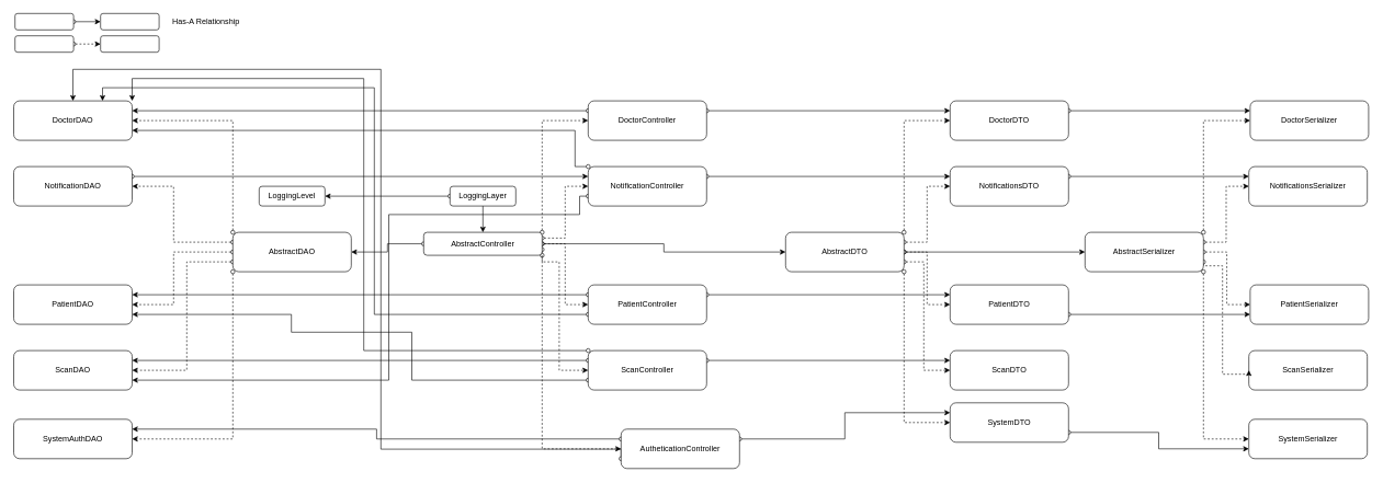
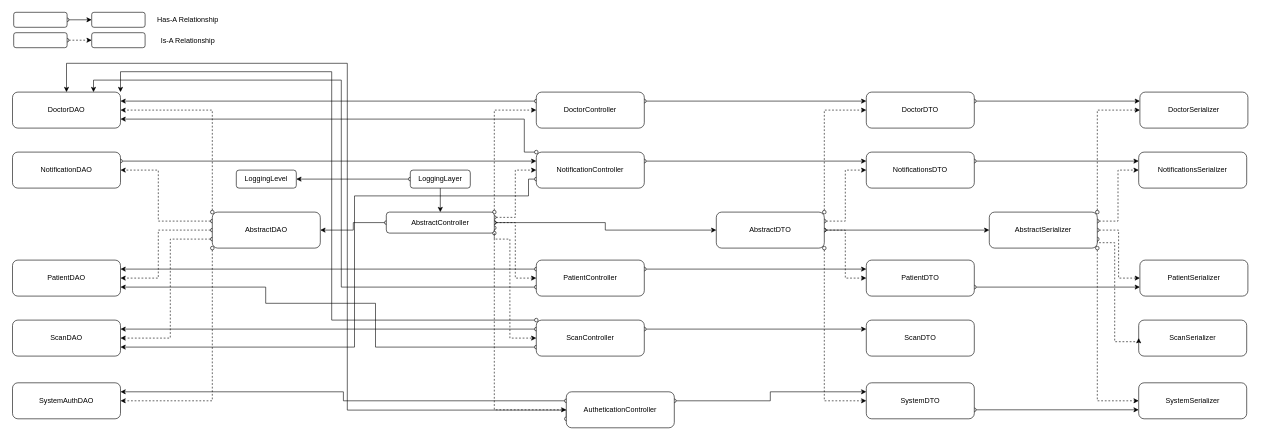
  <mxCell id="0" />
  <mxCell id="1" parent="0" />
  <mxCell id="2" style="edgeStyle=orthogonalEdgeStyle;rounded=0;orthogonalLoop=1;jettySize=auto;html=1;exitX=1;exitY=0.25;exitDx=0;exitDy=0;entryX=0;entryY=0.25;entryDx=0;entryDy=0;startArrow=oval;startFill=0;" edge="1" parent="1" source="4" target="43"><mxGeometry relative="1" as="geometry" /></mxCell>
  <mxCell id="3" style="edgeStyle=orthogonalEdgeStyle;rounded=0;orthogonalLoop=1;jettySize=auto;html=1;exitX=0;exitY=0.25;exitDx=0;exitDy=0;entryX=1;entryY=0.25;entryDx=0;entryDy=0;startArrow=oval;startFill=0;" edge="1" parent="1" source="4" target="36"><mxGeometry relative="1" as="geometry" /></mxCell>
  <mxCell id="4" value="DoctorController" style="rounded=1;whiteSpace=wrap;html=1;" vertex="1" parent="1"><mxGeometry x="893" y="153" width="180" height="60" as="geometry" /></mxCell>
  <mxCell id="5" style="edgeStyle=orthogonalEdgeStyle;rounded=0;orthogonalLoop=1;jettySize=auto;html=1;exitX=1;exitY=0.25;exitDx=0;exitDy=0;entryX=0;entryY=0.25;entryDx=0;entryDy=0;startArrow=oval;startFill=0;" edge="1" parent="1" source="8" target="45"><mxGeometry relative="1" as="geometry" /></mxCell>
  <mxCell id="6" style="edgeStyle=orthogonalEdgeStyle;rounded=0;orthogonalLoop=1;jettySize=auto;html=1;exitX=0;exitY=0;exitDx=0;exitDy=0;entryX=1;entryY=0.75;entryDx=0;entryDy=0;startArrow=oval;startFill=0;" edge="1" parent="1" source="8" target="36"><mxGeometry relative="1" as="geometry"><Array as="points"><mxPoint x="873" y="253" /><mxPoint x="873" y="198" /></Array></mxGeometry></mxCell>
  <mxCell id="7" style="edgeStyle=orthogonalEdgeStyle;rounded=0;orthogonalLoop=1;jettySize=auto;html=1;exitX=0;exitY=0.75;exitDx=0;exitDy=0;entryX=1;entryY=0.75;entryDx=0;entryDy=0;startArrow=oval;startFill=0;targetPerimeterSpacing=8;" edge="1" parent="1" source="8" target="40"><mxGeometry relative="1" as="geometry"><Array as="points"><mxPoint x="880" y="298" /><mxPoint x="880" y="326" /><mxPoint x="590" y="326" /><mxPoint x="590" y="578" /></Array></mxGeometry></mxCell>
  <mxCell id="8" value="&lt;span&gt;NotificationController&lt;/span&gt;" style="rounded=1;whiteSpace=wrap;html=1;" vertex="1" parent="1"><mxGeometry x="893" y="253" width="180" height="60" as="geometry" /></mxCell>
  <mxCell id="9" style="edgeStyle=orthogonalEdgeStyle;rounded=0;orthogonalLoop=1;jettySize=auto;html=1;exitX=1;exitY=0.25;exitDx=0;exitDy=0;entryX=0;entryY=0.25;entryDx=0;entryDy=0;startArrow=oval;startFill=0;" edge="1" parent="1" source="12" target="47"><mxGeometry relative="1" as="geometry" /></mxCell>
  <mxCell id="10" style="edgeStyle=orthogonalEdgeStyle;rounded=0;orthogonalLoop=1;jettySize=auto;html=1;exitX=0;exitY=0.25;exitDx=0;exitDy=0;entryX=1;entryY=0.25;entryDx=0;entryDy=0;targetPerimeterSpacing=8;startArrow=oval;startFill=0;" edge="1" parent="1" source="12" target="39"><mxGeometry relative="1" as="geometry" /></mxCell>
  <mxCell id="11" style="edgeStyle=orthogonalEdgeStyle;rounded=0;orthogonalLoop=1;jettySize=auto;html=1;exitX=0;exitY=0.75;exitDx=0;exitDy=0;entryX=0.75;entryY=0;entryDx=0;entryDy=0;startArrow=oval;startFill=0;targetPerimeterSpacing=8;" edge="1" parent="1" source="12" target="36"><mxGeometry relative="1" as="geometry"><Array as="points"><mxPoint x="568" y="478" /><mxPoint x="568" y="133" /><mxPoint x="155" y="133" /></Array></mxGeometry></mxCell>
  <mxCell id="12" value="&lt;span&gt;PatientController&lt;/span&gt;" style="rounded=1;whiteSpace=wrap;html=1;" vertex="1" parent="1"><mxGeometry x="893" y="433" width="180" height="60" as="geometry" /></mxCell>
  <mxCell id="13" style="edgeStyle=orthogonalEdgeStyle;rounded=0;orthogonalLoop=1;jettySize=auto;html=1;exitX=1;exitY=0.25;exitDx=0;exitDy=0;entryX=0;entryY=0.25;entryDx=0;entryDy=0;startArrow=oval;startFill=0;" edge="1" parent="1" source="17" target="48"><mxGeometry relative="1" as="geometry" /></mxCell>
  <mxCell id="14" style="edgeStyle=orthogonalEdgeStyle;rounded=0;orthogonalLoop=1;jettySize=auto;html=1;exitX=0;exitY=0.25;exitDx=0;exitDy=0;entryX=1;entryY=0.25;entryDx=0;entryDy=0;startArrow=oval;startFill=0;" edge="1" parent="1" source="17" target="40"><mxGeometry relative="1" as="geometry" /></mxCell>
  <mxCell id="15" style="edgeStyle=orthogonalEdgeStyle;rounded=0;orthogonalLoop=1;jettySize=auto;html=1;exitX=0;exitY=0.75;exitDx=0;exitDy=0;entryX=1;entryY=0.75;entryDx=0;entryDy=0;startArrow=oval;startFill=0;targetPerimeterSpacing=8;" edge="1" parent="1" source="17" target="39"><mxGeometry relative="1" as="geometry"><Array as="points"><mxPoint x="625" y="578" /><mxPoint x="625" y="505" /><mxPoint x="442" y="505" /><mxPoint x="442" y="478" /></Array></mxGeometry></mxCell>
  <mxCell id="16" style="edgeStyle=orthogonalEdgeStyle;rounded=0;orthogonalLoop=1;jettySize=auto;html=1;exitX=0;exitY=0;exitDx=0;exitDy=0;entryX=1;entryY=0;entryDx=0;entryDy=0;startArrow=oval;startFill=0;targetPerimeterSpacing=8;" edge="1" parent="1" source="17" target="36"><mxGeometry relative="1" as="geometry"><Array as="points"><mxPoint x="552" y="533" /><mxPoint x="552" y="119" /><mxPoint x="200" y="119" /></Array></mxGeometry></mxCell>
  <mxCell id="17" value="&lt;span&gt;ScanController&lt;/span&gt;" style="rounded=1;whiteSpace=wrap;html=1;" vertex="1" parent="1"><mxGeometry x="893" y="533" width="180" height="60" as="geometry" /></mxCell>
  <mxCell id="18" style="edgeStyle=orthogonalEdgeStyle;rounded=0;orthogonalLoop=1;jettySize=auto;html=1;exitX=1;exitY=0.25;exitDx=0;exitDy=0;entryX=0;entryY=0.25;entryDx=0;entryDy=0;startArrow=oval;startFill=0;" edge="1" parent="1" source="21" target="57"><mxGeometry relative="1" as="geometry"><Array as="points" /></mxGeometry></mxCell>
  <mxCell id="19" style="edgeStyle=orthogonalEdgeStyle;rounded=0;orthogonalLoop=1;jettySize=auto;html=1;exitX=0;exitY=0.25;exitDx=0;exitDy=0;entryX=1;entryY=0.25;entryDx=0;entryDy=0;startArrow=oval;startFill=0;" edge="1" parent="1" source="21" target="41"><mxGeometry relative="1" as="geometry" /></mxCell>
  <mxCell id="20" style="edgeStyle=orthogonalEdgeStyle;rounded=0;orthogonalLoop=1;jettySize=auto;html=1;exitX=0;exitY=0.75;exitDx=0;exitDy=0;entryX=0.5;entryY=0;entryDx=0;entryDy=0;startArrow=oval;startFill=0;targetPerimeterSpacing=8;" edge="1" parent="1" source="21" target="36"><mxGeometry relative="1" as="geometry"><Array as="points"><mxPoint x="578" y="683" /><mxPoint x="578" y="105" /><mxPoint x="110" y="105" /></Array></mxGeometry></mxCell>
  <mxCell id="21" value="&lt;span&gt;AutheticationController&lt;/span&gt;" style="rounded=1;whiteSpace=wrap;html=1;" vertex="1" parent="1"><mxGeometry x="943" y="652.5" width="180" height="60" as="geometry" /></mxCell>
  <mxCell id="22" style="edgeStyle=orthogonalEdgeStyle;rounded=0;orthogonalLoop=1;jettySize=auto;html=1;exitX=0;exitY=0.5;exitDx=0;exitDy=0;entryX=1;entryY=0.5;entryDx=0;entryDy=0;startArrow=oval;startFill=0;" edge="1" parent="1" source="29" target="35"><mxGeometry relative="1" as="geometry" /></mxCell>
  <mxCell id="23" style="edgeStyle=orthogonalEdgeStyle;rounded=0;orthogonalLoop=1;jettySize=auto;html=1;exitX=1;exitY=0;exitDx=0;exitDy=0;dashed=1;entryX=0;entryY=0.5;entryDx=0;entryDy=0;startArrow=oval;startFill=0;" edge="1" parent="1" source="29" target="4"><mxGeometry relative="1" as="geometry"><mxPoint x="833" y="183" as="targetPoint" /></mxGeometry></mxCell>
  <mxCell id="24" style="edgeStyle=orthogonalEdgeStyle;rounded=0;orthogonalLoop=1;jettySize=auto;html=1;exitX=1;exitY=0.25;exitDx=0;exitDy=0;entryX=0;entryY=0.5;entryDx=0;entryDy=0;dashed=1;startArrow=oval;startFill=0;" edge="1" parent="1" source="29" target="8"><mxGeometry relative="1" as="geometry" /></mxCell>
  <mxCell id="25" style="edgeStyle=orthogonalEdgeStyle;rounded=0;orthogonalLoop=1;jettySize=auto;html=1;exitX=1;exitY=0.5;exitDx=0;exitDy=0;entryX=0;entryY=0.5;entryDx=0;entryDy=0;dashed=1;startArrow=oval;startFill=0;" edge="1" parent="1" source="29" target="12"><mxGeometry relative="1" as="geometry" /></mxCell>
  <mxCell id="26" style="edgeStyle=orthogonalEdgeStyle;rounded=0;orthogonalLoop=1;jettySize=auto;html=1;exitX=1;exitY=0.75;exitDx=0;exitDy=0;entryX=0;entryY=0.5;entryDx=0;entryDy=0;dashed=1;startArrow=oval;startFill=0;" edge="1" parent="1" source="29" target="17"><mxGeometry relative="1" as="geometry"><Array as="points"><mxPoint x="849" y="398" /><mxPoint x="849" y="563" /></Array></mxGeometry></mxCell>
  <mxCell id="27" style="edgeStyle=orthogonalEdgeStyle;rounded=0;orthogonalLoop=1;jettySize=auto;html=1;exitX=1;exitY=1;exitDx=0;exitDy=0;entryX=0;entryY=0.5;entryDx=0;entryDy=0;dashed=1;startArrow=oval;startFill=0;" edge="1" parent="1" source="29" target="21"><mxGeometry relative="1" as="geometry" /></mxCell>
  <mxCell id="28" style="edgeStyle=orthogonalEdgeStyle;rounded=0;orthogonalLoop=1;jettySize=auto;html=1;exitX=1;exitY=0.5;exitDx=0;exitDy=0;entryX=0;entryY=0.5;entryDx=0;entryDy=0;startArrow=oval;startFill=0;targetPerimeterSpacing=8;" edge="1" parent="1" source="29" target="55"><mxGeometry relative="1" as="geometry" /></mxCell>
  <mxCell id="29" value="AbstractController" style="rounded=1;whiteSpace=wrap;html=1;" vertex="1" parent="1"><mxGeometry x="643" y="353" width="180" height="35" as="geometry" /></mxCell>
  <mxCell id="30" style="edgeStyle=orthogonalEdgeStyle;rounded=0;orthogonalLoop=1;jettySize=auto;html=1;exitX=0;exitY=0;exitDx=0;exitDy=0;entryX=1;entryY=0.5;entryDx=0;entryDy=0;dashed=1;startArrow=oval;startFill=0;" edge="1" parent="1" source="35" target="36"><mxGeometry relative="1" as="geometry"><mxPoint x="333" y="368" as="targetPoint" /></mxGeometry></mxCell>
  <mxCell id="31" style="edgeStyle=orthogonalEdgeStyle;rounded=0;orthogonalLoop=1;jettySize=auto;html=1;entryX=1;entryY=0.5;entryDx=0;entryDy=0;dashed=1;exitX=0;exitY=0.25;exitDx=0;exitDy=0;startArrow=oval;startFill=0;" edge="1" parent="1" source="35" target="38"><mxGeometry relative="1" as="geometry"><mxPoint x="323" y="383" as="sourcePoint" /><Array as="points"><mxPoint x="263" y="368" /><mxPoint x="263" y="283" /></Array></mxGeometry></mxCell>
  <mxCell id="32" style="edgeStyle=orthogonalEdgeStyle;rounded=0;orthogonalLoop=1;jettySize=auto;html=1;exitX=0;exitY=0.5;exitDx=0;exitDy=0;dashed=1;entryX=1;entryY=0.5;entryDx=0;entryDy=0;startArrow=oval;startFill=0;" edge="1" parent="1" source="35" target="39"><mxGeometry relative="1" as="geometry"><mxPoint x="283" y="423" as="targetPoint" /><Array as="points"><mxPoint x="263" y="383" /><mxPoint x="263" y="463" /></Array></mxGeometry></mxCell>
  <mxCell id="33" style="edgeStyle=orthogonalEdgeStyle;rounded=0;orthogonalLoop=1;jettySize=auto;html=1;exitX=0;exitY=0.75;exitDx=0;exitDy=0;entryX=1;entryY=0.5;entryDx=0;entryDy=0;dashed=1;startArrow=oval;startFill=0;" edge="1" parent="1" source="35" target="40"><mxGeometry relative="1" as="geometry"><Array as="points"><mxPoint x="283" y="398" /><mxPoint x="283" y="563" /></Array></mxGeometry></mxCell>
  <mxCell id="34" style="edgeStyle=orthogonalEdgeStyle;rounded=0;orthogonalLoop=1;jettySize=auto;html=1;exitX=0;exitY=1;exitDx=0;exitDy=0;entryX=1;entryY=0.5;entryDx=0;entryDy=0;dashed=1;startArrow=oval;startFill=0;" edge="1" parent="1" source="35" target="41"><mxGeometry relative="1" as="geometry" /></mxCell>
  <mxCell id="35" value="AbstractDAO" style="rounded=1;whiteSpace=wrap;html=1;" vertex="1" parent="1"><mxGeometry x="353" y="353" width="180" height="60" as="geometry" /></mxCell>
  <mxCell id="36" value="DoctorDAO" style="rounded=1;whiteSpace=wrap;html=1;" vertex="1" parent="1"><mxGeometry x="20" y="153" width="180" height="60" as="geometry" /></mxCell>
  <mxCell id="37" style="edgeStyle=orthogonalEdgeStyle;rounded=0;orthogonalLoop=1;jettySize=auto;html=1;exitX=1;exitY=0.25;exitDx=0;exitDy=0;entryX=0;entryY=0.25;entryDx=0;entryDy=0;startArrow=oval;startFill=0;" edge="1" parent="1" source="38" target="8"><mxGeometry relative="1" as="geometry" /></mxCell>
  <mxCell id="38" value="NotificationDAO" style="rounded=1;whiteSpace=wrap;html=1;" vertex="1" parent="1"><mxGeometry x="20" y="253" width="180" height="60" as="geometry" /></mxCell>
  <mxCell id="39" value="&lt;span&gt;PatientDAO&lt;/span&gt;" style="rounded=1;whiteSpace=wrap;html=1;" vertex="1" parent="1"><mxGeometry x="20" y="433" width="180" height="60" as="geometry" /></mxCell>
  <mxCell id="40" value="&lt;span&gt;ScanDAO&lt;/span&gt;" style="rounded=1;whiteSpace=wrap;html=1;" vertex="1" parent="1"><mxGeometry x="20" y="533" width="180" height="60" as="geometry" /></mxCell>
  <mxCell id="41" value="SystemAuthDAO" style="rounded=1;whiteSpace=wrap;html=1;" vertex="1" parent="1"><mxGeometry x="20" y="637.5" width="180" height="60" as="geometry" /></mxCell>
  <mxCell id="42" style="edgeStyle=orthogonalEdgeStyle;rounded=0;orthogonalLoop=1;jettySize=auto;html=1;exitX=1;exitY=0.25;exitDx=0;exitDy=0;entryX=0;entryY=0.25;entryDx=0;entryDy=0;startArrow=oval;startFill=0;targetPerimeterSpacing=8;" edge="1" parent="1" source="43" target="61"><mxGeometry relative="1" as="geometry" /></mxCell>
  <mxCell id="43" value="DoctorDTO" style="rounded=1;whiteSpace=wrap;html=1;" vertex="1" parent="1"><mxGeometry x="1443" y="153" width="180" height="60" as="geometry" /></mxCell>
  <mxCell id="44" style="edgeStyle=orthogonalEdgeStyle;rounded=0;orthogonalLoop=1;jettySize=auto;html=1;exitX=1;exitY=0.25;exitDx=0;exitDy=0;entryX=0;entryY=0.25;entryDx=0;entryDy=0;startArrow=oval;startFill=0;targetPerimeterSpacing=8;" edge="1" parent="1" source="45" target="62"><mxGeometry relative="1" as="geometry" /></mxCell>
  <mxCell id="45" value="NotificationsDTO" style="rounded=1;whiteSpace=wrap;html=1;" vertex="1" parent="1"><mxGeometry x="1443" y="253" width="180" height="60" as="geometry" /></mxCell>
  <mxCell id="46" style="edgeStyle=orthogonalEdgeStyle;rounded=0;orthogonalLoop=1;jettySize=auto;html=1;exitX=1;exitY=0.75;exitDx=0;exitDy=0;entryX=0;entryY=0.75;entryDx=0;entryDy=0;startArrow=oval;startFill=0;targetPerimeterSpacing=8;" edge="1" parent="1" source="47" target="63"><mxGeometry relative="1" as="geometry" /></mxCell>
  <mxCell id="47" value="&lt;span&gt;PatientDTO&lt;/span&gt;" style="rounded=1;whiteSpace=wrap;html=1;" vertex="1" parent="1"><mxGeometry x="1443" y="433" width="180" height="60" as="geometry" /></mxCell>
  <mxCell id="48" value="ScanDTO" style="rounded=1;whiteSpace=wrap;html=1;" vertex="1" parent="1"><mxGeometry x="1443" y="533" width="180" height="60" as="geometry" /></mxCell>
  <mxCell id="49" style="edgeStyle=orthogonalEdgeStyle;rounded=0;orthogonalLoop=1;jettySize=auto;html=1;exitX=1;exitY=0;exitDx=0;exitDy=0;entryX=0;entryY=0.5;entryDx=0;entryDy=0;dashed=1;startArrow=oval;startFill=0;" edge="1" parent="1" source="55" target="43"><mxGeometry relative="1" as="geometry" /></mxCell>
  <mxCell id="50" style="edgeStyle=orthogonalEdgeStyle;rounded=0;orthogonalLoop=1;jettySize=auto;html=1;exitX=1;exitY=0.25;exitDx=0;exitDy=0;entryX=0;entryY=0.5;entryDx=0;entryDy=0;dashed=1;startArrow=oval;startFill=0;" edge="1" parent="1" source="55" target="45"><mxGeometry relative="1" as="geometry" /></mxCell>
  <mxCell id="51" style="edgeStyle=orthogonalEdgeStyle;rounded=0;orthogonalLoop=1;jettySize=auto;html=1;exitX=1;exitY=0.5;exitDx=0;exitDy=0;entryX=0;entryY=0.5;entryDx=0;entryDy=0;dashed=1;startArrow=oval;startFill=0;" edge="1" parent="1" source="55" target="47"><mxGeometry relative="1" as="geometry" /></mxCell>
- <mxCell id="52" style="edgeStyle=orthogonalEdgeStyle;rounded=0;orthogonalLoop=1;jettySize=auto;html=1;exitX=1;exitY=0.75;exitDx=0;exitDy=0;entryX=0;entryY=0.5;entryDx=0;entryDy=0;dashed=1;startArrow=oval;startFill=0;" edge="1" parent="1" source="55" target="48"><mxGeometry relative="1" as="geometry"><Array as="points"><mxPoint x="1403" y="398" /><mxPoint x="1403" y="563" /></Array></mxGeometry></mxCell>
  <mxCell id="53" style="edgeStyle=orthogonalEdgeStyle;rounded=0;orthogonalLoop=1;jettySize=auto;html=1;exitX=1;exitY=1;exitDx=0;exitDy=0;entryX=0;entryY=0.5;entryDx=0;entryDy=0;dashed=1;startArrow=oval;startFill=0;" edge="1" parent="1" source="55" target="57"><mxGeometry relative="1" as="geometry" /></mxCell>
  <mxCell id="54" style="edgeStyle=orthogonalEdgeStyle;rounded=0;orthogonalLoop=1;jettySize=auto;html=1;exitX=1;exitY=0.5;exitDx=0;exitDy=0;entryX=0;entryY=0.5;entryDx=0;entryDy=0;startArrow=oval;startFill=0;targetPerimeterSpacing=8;" edge="1" parent="1" source="55" target="70"><mxGeometry relative="1" as="geometry" /></mxCell>
  <mxCell id="55" value="AbstractDTO" style="rounded=1;whiteSpace=wrap;html=1;" vertex="1" parent="1"><mxGeometry x="1193" y="353" width="180" height="60" as="geometry" /></mxCell>
  <mxCell id="56" style="edgeStyle=orthogonalEdgeStyle;rounded=0;orthogonalLoop=1;jettySize=auto;html=1;exitX=1;exitY=0.75;exitDx=0;exitDy=0;entryX=0;entryY=0.75;entryDx=0;entryDy=0;startArrow=oval;startFill=0;targetPerimeterSpacing=8;" edge="1" parent="1" source="57" target="71"><mxGeometry relative="1" as="geometry" /></mxCell>
- <mxCell id="57" value="SystemDTO" style="rounded=1;whiteSpace=wrap;html=1;" vertex="1" parent="1"><mxGeometry x="1443" y="612.5" width="180" height="60" as="geometry" /></mxCell>
+ <mxCell id="57" value="SystemDTO" style="rounded=1;whiteSpace=wrap;html=1;" vertex="1" parent="1"><mxGeometry x="1443" y="637.5" width="180" height="60" as="geometry" /></mxCell>
  <mxCell id="58" style="edgeStyle=orthogonalEdgeStyle;rounded=0;orthogonalLoop=1;jettySize=auto;html=1;exitX=0.5;exitY=1;exitDx=0;exitDy=0;entryX=0.5;entryY=0;entryDx=0;entryDy=0;" edge="1" parent="1" source="60" target="29"><mxGeometry relative="1" as="geometry" /></mxCell>
  <mxCell id="59" style="edgeStyle=orthogonalEdgeStyle;rounded=0;orthogonalLoop=1;jettySize=auto;html=1;exitX=0;exitY=0.5;exitDx=0;exitDy=0;entryX=1;entryY=0.5;entryDx=0;entryDy=0;startArrow=oval;startFill=0;targetPerimeterSpacing=8;" edge="1" parent="1" source="60" target="72"><mxGeometry relative="1" as="geometry" /></mxCell>
  <mxCell id="60" value="LoggingLayer" style="rounded=1;whiteSpace=wrap;html=1;" vertex="1" parent="1"><mxGeometry y="283" width="100" height="30" as="geometry" x="683" /></mxCell>
  <mxCell id="61" value="DoctorSerializer" style="rounded=1;whiteSpace=wrap;html=1;" vertex="1" parent="1"><mxGeometry x="1899" y="153" width="180" height="60" as="geometry" /></mxCell>
  <mxCell id="62" value="NotificationsSerializer" style="rounded=1;whiteSpace=wrap;html=1;" vertex="1" parent="1"><mxGeometry x="1897" y="253" width="180" height="60" as="geometry" /></mxCell>
  <mxCell id="63" value="&lt;span&gt;PatientSerializer&lt;/span&gt;" style="rounded=1;whiteSpace=wrap;html=1;" vertex="1" parent="1"><mxGeometry x="1899" y="433" width="180" height="60" as="geometry" /></mxCell>
  <mxCell id="64" value="ScanSerializer" style="rounded=1;whiteSpace=wrap;html=1;" vertex="1" parent="1"><mxGeometry x="1897" y="533" width="180" height="60" as="geometry" /></mxCell>
  <mxCell id="65" style="edgeStyle=orthogonalEdgeStyle;rounded=0;orthogonalLoop=1;jettySize=auto;html=1;exitX=1;exitY=0;exitDx=0;exitDy=0;entryX=0;entryY=0.5;entryDx=0;entryDy=0;dashed=1;startArrow=oval;startFill=0;" edge="1" source="70" target="61" parent="1"><mxGeometry relative="1" as="geometry" /></mxCell>
  <mxCell id="66" style="edgeStyle=orthogonalEdgeStyle;rounded=0;orthogonalLoop=1;jettySize=auto;html=1;exitX=1;exitY=0.25;exitDx=0;exitDy=0;entryX=0;entryY=0.5;entryDx=0;entryDy=0;dashed=1;startArrow=oval;startFill=0;" edge="1" source="70" target="62" parent="1"><mxGeometry relative="1" as="geometry" /></mxCell>
  <mxCell id="67" style="edgeStyle=orthogonalEdgeStyle;rounded=0;orthogonalLoop=1;jettySize=auto;html=1;exitX=1;exitY=0.5;exitDx=0;exitDy=0;entryX=0;entryY=0.5;entryDx=0;entryDy=0;dashed=1;startArrow=oval;startFill=0;" edge="1" source="70" target="63" parent="1"><mxGeometry relative="1" as="geometry" /></mxCell>
  <mxCell id="68" style="edgeStyle=orthogonalEdgeStyle;rounded=0;orthogonalLoop=1;jettySize=auto;html=1;exitX=1;exitY=0.75;exitDx=0;exitDy=0;entryX=0;entryY=0.5;entryDx=0;entryDy=0;dashed=1;startArrow=oval;startFill=0;" edge="1" source="70" target="64" parent="1"><mxGeometry relative="1" as="geometry"><Array as="points"><mxPoint x="1857" y="404" /><mxPoint x="1857" y="569" /></Array></mxGeometry></mxCell>
  <mxCell id="69" style="edgeStyle=orthogonalEdgeStyle;rounded=0;orthogonalLoop=1;jettySize=auto;html=1;exitX=1;exitY=1;exitDx=0;exitDy=0;entryX=0;entryY=0.5;entryDx=0;entryDy=0;dashed=1;startArrow=oval;startFill=0;" edge="1" source="70" target="71" parent="1"><mxGeometry relative="1" as="geometry" /></mxCell>
  <mxCell id="70" value="AbstractSerializer" style="rounded=1;whiteSpace=wrap;html=1;" vertex="1" parent="1"><mxGeometry x="1648" y="353" width="180" height="60" as="geometry" /></mxCell>
  <mxCell id="71" value="SystemSerializer" style="rounded=1;whiteSpace=wrap;html=1;" vertex="1" parent="1"><mxGeometry x="1897" y="637.5" width="180" height="60" as="geometry" /></mxCell>
  <mxCell id="72" value="LoggingLevel" style="rounded=1;whiteSpace=wrap;html=1;" vertex="1" parent="1"><mxGeometry x="393" y="283" width="100" height="30" as="geometry" /></mxCell>
  <mxCell id="73" style="edgeStyle=orthogonalEdgeStyle;rounded=0;orthogonalLoop=1;jettySize=auto;html=1;exitX=1;exitY=0.5;exitDx=0;exitDy=0;entryX=0;entryY=0.5;entryDx=0;entryDy=0;startArrow=oval;startFill=0;targetPerimeterSpacing=8;" edge="1" parent="1" source="74" target="75"><mxGeometry relative="1" as="geometry" /></mxCell>
  <mxCell id="74" value="" style="rounded=1;whiteSpace=wrap;html=1;" vertex="1" parent="1"><mxGeometry x="22" y="20" width="89" height="25" as="geometry" /></mxCell>
  <mxCell id="75" value="" style="rounded=1;whiteSpace=wrap;html=1;" vertex="1" parent="1"><mxGeometry x="152" y="20" width="89" height="25" as="geometry" /></mxCell>
  <mxCell id="76" value="Has-A Relationship" style="text;html=1;align=center;verticalAlign=middle;resizable=0;points=[];autosize=1;" vertex="1" parent="1"><mxGeometry x="256" y="23.5" width="112" height="18" as="geometry" /></mxCell>
  <mxCell id="77" style="edgeStyle=orthogonalEdgeStyle;rounded=0;orthogonalLoop=1;jettySize=auto;html=1;exitX=1;exitY=0.5;exitDx=0;exitDy=0;entryX=0;entryY=0.5;entryDx=0;entryDy=0;startArrow=oval;startFill=0;targetPerimeterSpacing=8;dashed=1;" edge="1" source="78" target="79" parent="1"><mxGeometry relative="1" as="geometry" /></mxCell>
  <mxCell id="78" value="" style="rounded=1;whiteSpace=wrap;html=1;" vertex="1" parent="1"><mxGeometry x="22" y="54" width="89" height="25" as="geometry" /></mxCell>
  <mxCell id="79" value="" style="rounded=1;whiteSpace=wrap;html=1;" vertex="1" parent="1"><mxGeometry x="152" y="54" width="89" height="25" as="geometry" /></mxCell>
+ <mxCell id="80" value="Is-A Relationship" style="text;html=1;align=center;verticalAlign=middle;resizable=0;points=[];autosize=1;" vertex="1" parent="1"><mxGeometry x="262" y="57.5" width="100" height="18" as="geometry" /></mxCell>
